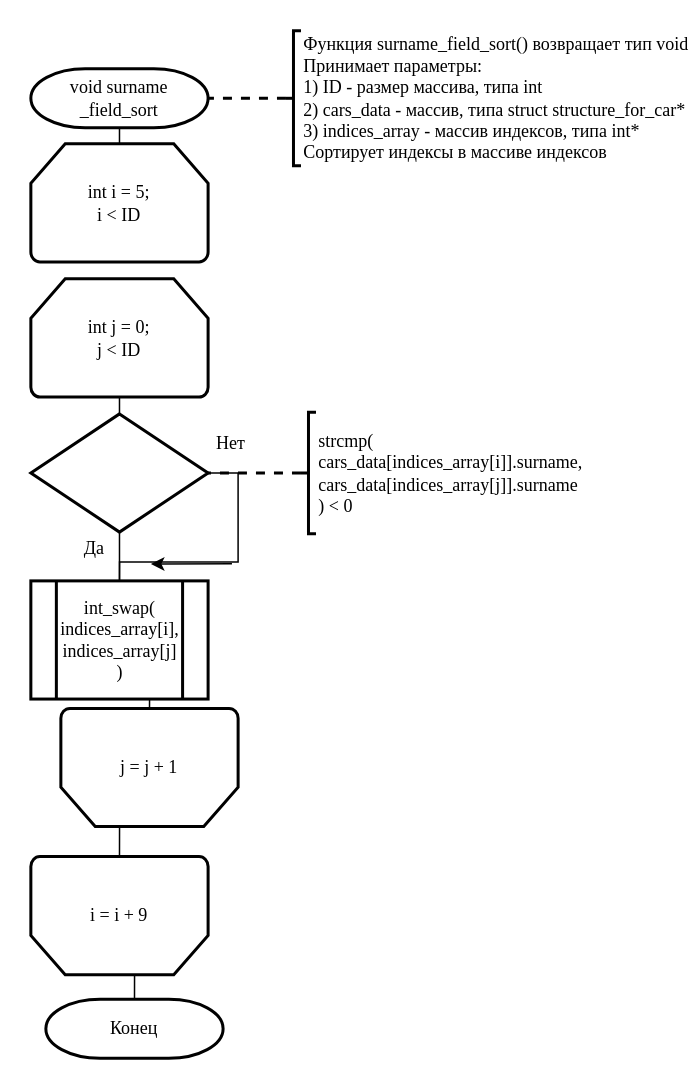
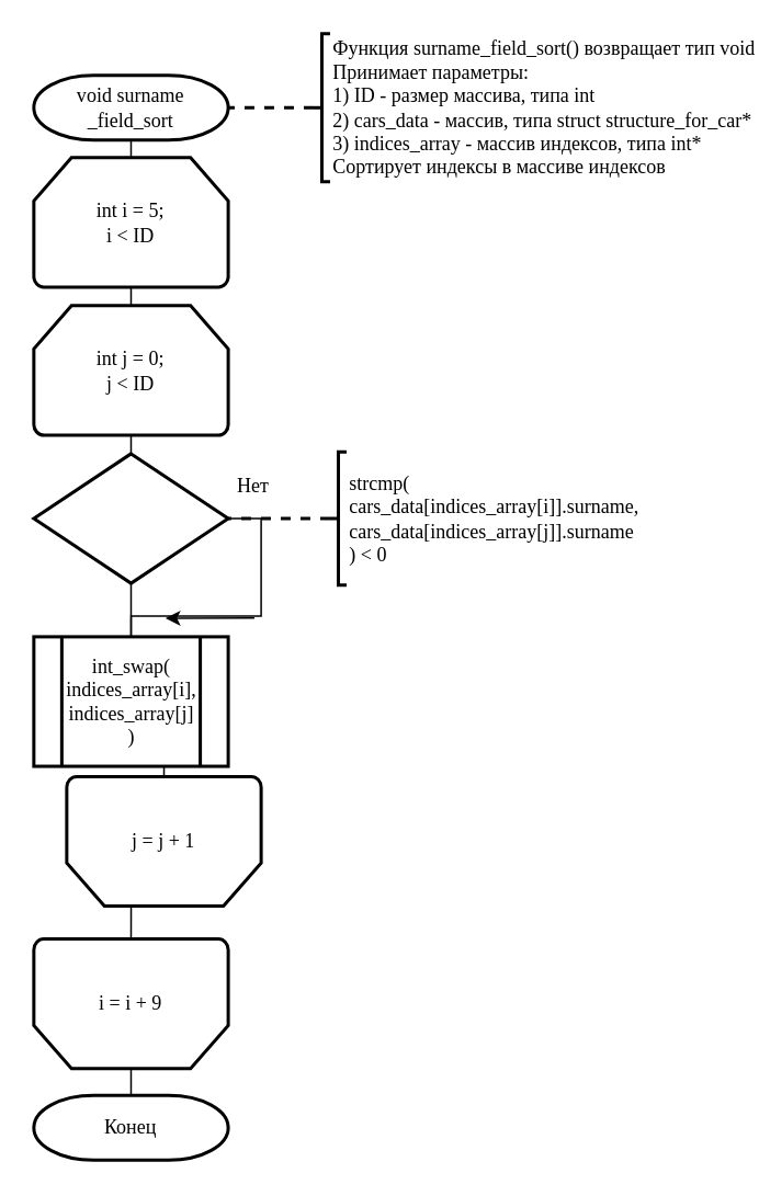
  <mxCell id="0" />
  <mxCell id="1" parent="0" />
  <mxCell id="2" style="edgeStyle=orthogonalEdgeStyle;rounded=0;orthogonalLoop=1;jettySize=auto;html=1;exitX=0.5;exitY=1;exitDx=0;exitDy=0;exitPerimeter=0;entryX=0.5;entryY=0;entryDx=0;entryDy=0;entryPerimeter=0;endArrow=none;endFill=0;strokeWidth=1;fontFamily=Times New Roman;" edge="1" parent="1" source="3" target="5"><mxGeometry relative="1" as="geometry" /></mxCell>
  <mxCell id="3" value="&lt;font face=&quot;Times New Roman&quot;&gt;void surname&lt;br&gt;_field_sort&lt;/font&gt;" style="strokeWidth=2;html=1;shape=mxgraph.flowchart.terminator;whiteSpace=wrap;" vertex="1" parent="1"><mxGeometry x="20" y="45.32" width="118.11" height="39.37" as="geometry" /></mxCell>
+ <mxCell id="4" style="edgeStyle=orthogonalEdgeStyle;rounded=0;orthogonalLoop=1;jettySize=auto;html=1;exitX=0.5;exitY=1;exitDx=0;exitDy=0;exitPerimeter=0;entryX=0.5;entryY=0;entryDx=0;entryDy=0;entryPerimeter=0;endArrow=none;endFill=0;strokeWidth=1;fontFamily=Times New Roman;" edge="1" parent="1" source="5" target="7"><mxGeometry relative="1" as="geometry" /></mxCell>
  <mxCell id="5" value="&lt;font face=&quot;Times New Roman&quot;&gt;int i = 5;&lt;br&gt;i &amp;lt; ID&lt;/font&gt;" style="strokeWidth=2;html=1;shape=mxgraph.flowchart.loop_limit;whiteSpace=wrap;" vertex="1" parent="1"><mxGeometry x="20" y="95.32" width="118.11" height="78.74" as="geometry" /></mxCell>
  <mxCell id="6" style="edgeStyle=orthogonalEdgeStyle;rounded=0;orthogonalLoop=1;jettySize=auto;html=1;exitX=0.5;exitY=1;exitDx=0;exitDy=0;exitPerimeter=0;entryX=0.5;entryY=0;entryDx=0;entryDy=0;entryPerimeter=0;fontFamily=Times New Roman;endArrow=none;endFill=0;" edge="1" parent="1" source="7" target="10"><mxGeometry relative="1" as="geometry" /></mxCell>
  <mxCell id="7" value="int j = 0;&lt;br&gt;j &amp;lt; ID" style="strokeWidth=2;html=1;shape=mxgraph.flowchart.loop_limit;whiteSpace=wrap;fontFamily=Times New Roman;" vertex="1" parent="1"><mxGeometry x="20" y="185.32" width="118.11" height="78.74" as="geometry" /></mxCell>
  <mxCell id="8" style="edgeStyle=orthogonalEdgeStyle;rounded=0;orthogonalLoop=1;jettySize=auto;html=1;exitX=1;exitY=0.5;exitDx=0;exitDy=0;exitPerimeter=0;entryX=0.5;entryY=0;entryDx=0;entryDy=0;endArrow=none;endFill=0;fontFamily=Times New Roman;" edge="1" parent="1" source="10" target="18"><mxGeometry relative="1" as="geometry" /></mxCell>
  <mxCell id="9" style="edgeStyle=orthogonalEdgeStyle;rounded=0;orthogonalLoop=1;jettySize=auto;html=1;exitX=0.5;exitY=1;exitDx=0;exitDy=0;exitPerimeter=0;entryX=0.5;entryY=0;entryDx=0;entryDy=0;endArrow=none;endFill=0;fontFamily=Times New Roman;" edge="1" parent="1" source="10" target="18"><mxGeometry relative="1" as="geometry" /></mxCell>
  <mxCell id="10" value="" style="strokeWidth=2;html=1;shape=mxgraph.flowchart.decision;whiteSpace=wrap;" vertex="1" parent="1"><mxGeometry x="20" y="275.32" width="118.11" height="78.74" as="geometry" /></mxCell>
  <mxCell id="11" style="edgeStyle=orthogonalEdgeStyle;rounded=0;orthogonalLoop=1;jettySize=auto;html=1;exitX=0;exitY=0.5;exitDx=0;exitDy=0;exitPerimeter=0;entryX=1;entryY=0.5;entryDx=0;entryDy=0;entryPerimeter=0;endArrow=none;endFill=0;fontFamily=Times New Roman;dashed=1;strokeWidth=2;" edge="1" parent="1" source="12" target="10"><mxGeometry relative="1" as="geometry" /></mxCell>
  <mxCell id="12" value="&lt;span style=&quot;text-align: center&quot;&gt;strcmp(&lt;/span&gt;&lt;br style=&quot;text-align: center&quot;&gt;&lt;span style=&quot;text-align: center&quot;&gt;cars_data[indices_array[i]].surname,&lt;br&gt;cars_data[indices_array[j]].surname&lt;/span&gt;&lt;br style=&quot;text-align: center&quot;&gt;&lt;span style=&quot;text-align: center&quot;&gt;) &amp;lt; 0&lt;/span&gt;" style="strokeWidth=2;html=1;shape=mxgraph.flowchart.annotation_2;align=left;labelPosition=right;pointerEvents=1;fontFamily=Times New Roman;" vertex="1" parent="1"><mxGeometry x="200" y="274.19" width="10" height="81" as="geometry" /></mxCell>
  <mxCell id="13" style="edgeStyle=orthogonalEdgeStyle;rounded=0;orthogonalLoop=1;jettySize=auto;html=1;exitX=0.5;exitY=0;exitDx=0;exitDy=0;exitPerimeter=0;entryX=0.5;entryY=1;entryDx=0;entryDy=0;entryPerimeter=0;endArrow=none;endFill=0;fontFamily=Times New Roman;" edge="1" parent="1" source="14" target="16"><mxGeometry relative="1" as="geometry" /></mxCell>
  <mxCell id="14" value="&lt;font face=&quot;Times New Roman&quot;&gt;j = j + 1&lt;/font&gt;" style="strokeWidth=2;html=1;shape=mxgraph.flowchart.loop_limit;whiteSpace=wrap;flipV=1;" vertex="1" parent="1"><mxGeometry x="40" y="471.58" width="118.11" height="78.74" as="geometry" /></mxCell>
  <mxCell id="15" style="edgeStyle=orthogonalEdgeStyle;rounded=0;orthogonalLoop=1;jettySize=auto;html=1;exitX=0.5;exitY=0;exitDx=0;exitDy=0;exitPerimeter=0;entryX=0.5;entryY=0;entryDx=0;entryDy=0;entryPerimeter=0;endArrow=none;endFill=0;strokeWidth=1;fontFamily=Times New Roman;" edge="1" parent="1" source="16" target="24"><mxGeometry relative="1" as="geometry" /></mxCell>
  <mxCell id="16" value="i = i + 9" style="strokeWidth=2;html=1;shape=mxgraph.flowchart.loop_limit;whiteSpace=wrap;fontFamily=Times New Roman;flipV=1;" vertex="1" parent="1"><mxGeometry x="20" y="570.32" width="118.11" height="78.74" as="geometry" /></mxCell>
  <mxCell id="17" style="edgeStyle=orthogonalEdgeStyle;rounded=0;orthogonalLoop=1;jettySize=auto;html=1;exitX=0.5;exitY=1;exitDx=0;exitDy=0;entryX=0.5;entryY=1;entryDx=0;entryDy=0;entryPerimeter=0;endArrow=none;endFill=0;fontFamily=Times New Roman;" edge="1" parent="1" source="18" target="14"><mxGeometry relative="1" as="geometry" /></mxCell>
  <mxCell id="18" value="int_swap(&lt;br&gt;indices_array[i],&lt;br&gt;indices_array[j]&lt;br&gt;)" style="verticalLabelPosition=middle;verticalAlign=middle;html=1;shape=process;whiteSpace=wrap;rounded=0;size=0.14;arcSize=6;fontFamily=Times New Roman;strokeWidth=2;labelPosition=center;align=center;" vertex="1" parent="1"><mxGeometry x="20" y="386.58" width="118.11" height="78.74" as="geometry" /></mxCell>
  <mxCell id="19" value="Нет" style="text;html=1;align=center;verticalAlign=middle;resizable=0;points=[];autosize=1;fontFamily=Times New Roman;" vertex="1" parent="1"><mxGeometry x="138.11" y="285.32" width="30" height="20" as="geometry" /></mxCell>
- <mxCell id="20" value="Да" style="text;html=1;align=center;verticalAlign=middle;resizable=0;points=[];autosize=1;fontFamily=Times New Roman;" vertex="1" parent="1"><mxGeometry x="47" y="355.19" width="30" height="20" as="geometry" /></mxCell>
  <mxCell id="21" style="edgeStyle=orthogonalEdgeStyle;rounded=0;orthogonalLoop=1;jettySize=auto;html=1;exitX=0;exitY=0.5;exitDx=0;exitDy=0;exitPerimeter=0;entryX=1;entryY=0.5;entryDx=0;entryDy=0;entryPerimeter=0;dashed=1;endArrow=none;endFill=0;strokeWidth=2;fontFamily=Times New Roman;" edge="1" parent="1" source="22" target="3"><mxGeometry relative="1" as="geometry" /></mxCell>
  <mxCell id="22" value="Функция surname_field_sort() возвращает тип void&lt;br&gt;Принимает параметры:&lt;br&gt;1) ID - размер массива, типа int&lt;br&gt;2) cars_data - массив, типа struct structure_for_car*&lt;br&gt;3) indices_array - массив индексов, типа int*&lt;br&gt;Сортирует индексы в массиве индексов" style="strokeWidth=2;html=1;shape=mxgraph.flowchart.annotation_2;align=left;labelPosition=right;pointerEvents=1;rounded=0;fontFamily=Times New Roman;" vertex="1" parent="1"><mxGeometry x="190" y="20" width="10" height="90" as="geometry" /></mxCell>
  <mxCell id="23" value="" style="endArrow=classic;html=1;strokeWidth=1;fontFamily=Times New Roman;" edge="1" parent="1"><mxGeometry width="50" height="50" relative="1" as="geometry"><mxPoint x="154" y="375.19" as="sourcePoint" /><mxPoint x="100" y="375.32" as="targetPoint" /></mxGeometry></mxCell>
- <mxCell id="24" value="&lt;font face=&quot;Times New Roman&quot;&gt;Конец&lt;/font&gt;" style="strokeWidth=2;html=1;shape=mxgraph.flowchart.terminator;whiteSpace=wrap;" vertex="1" parent="1"><mxGeometry x="30" y="665.32" width="118.11" height="39.37" as="geometry" /></mxCell>
+ <mxCell id="24" value="&lt;font face=&quot;Times New Roman&quot;&gt;Конец&lt;/font&gt;" style="strokeWidth=2;html=1;shape=mxgraph.flowchart.terminator;whiteSpace=wrap;" vertex="1" parent="1"><mxGeometry x="20" y="665.32" width="118.11" height="39.37" as="geometry" /></mxCell>
